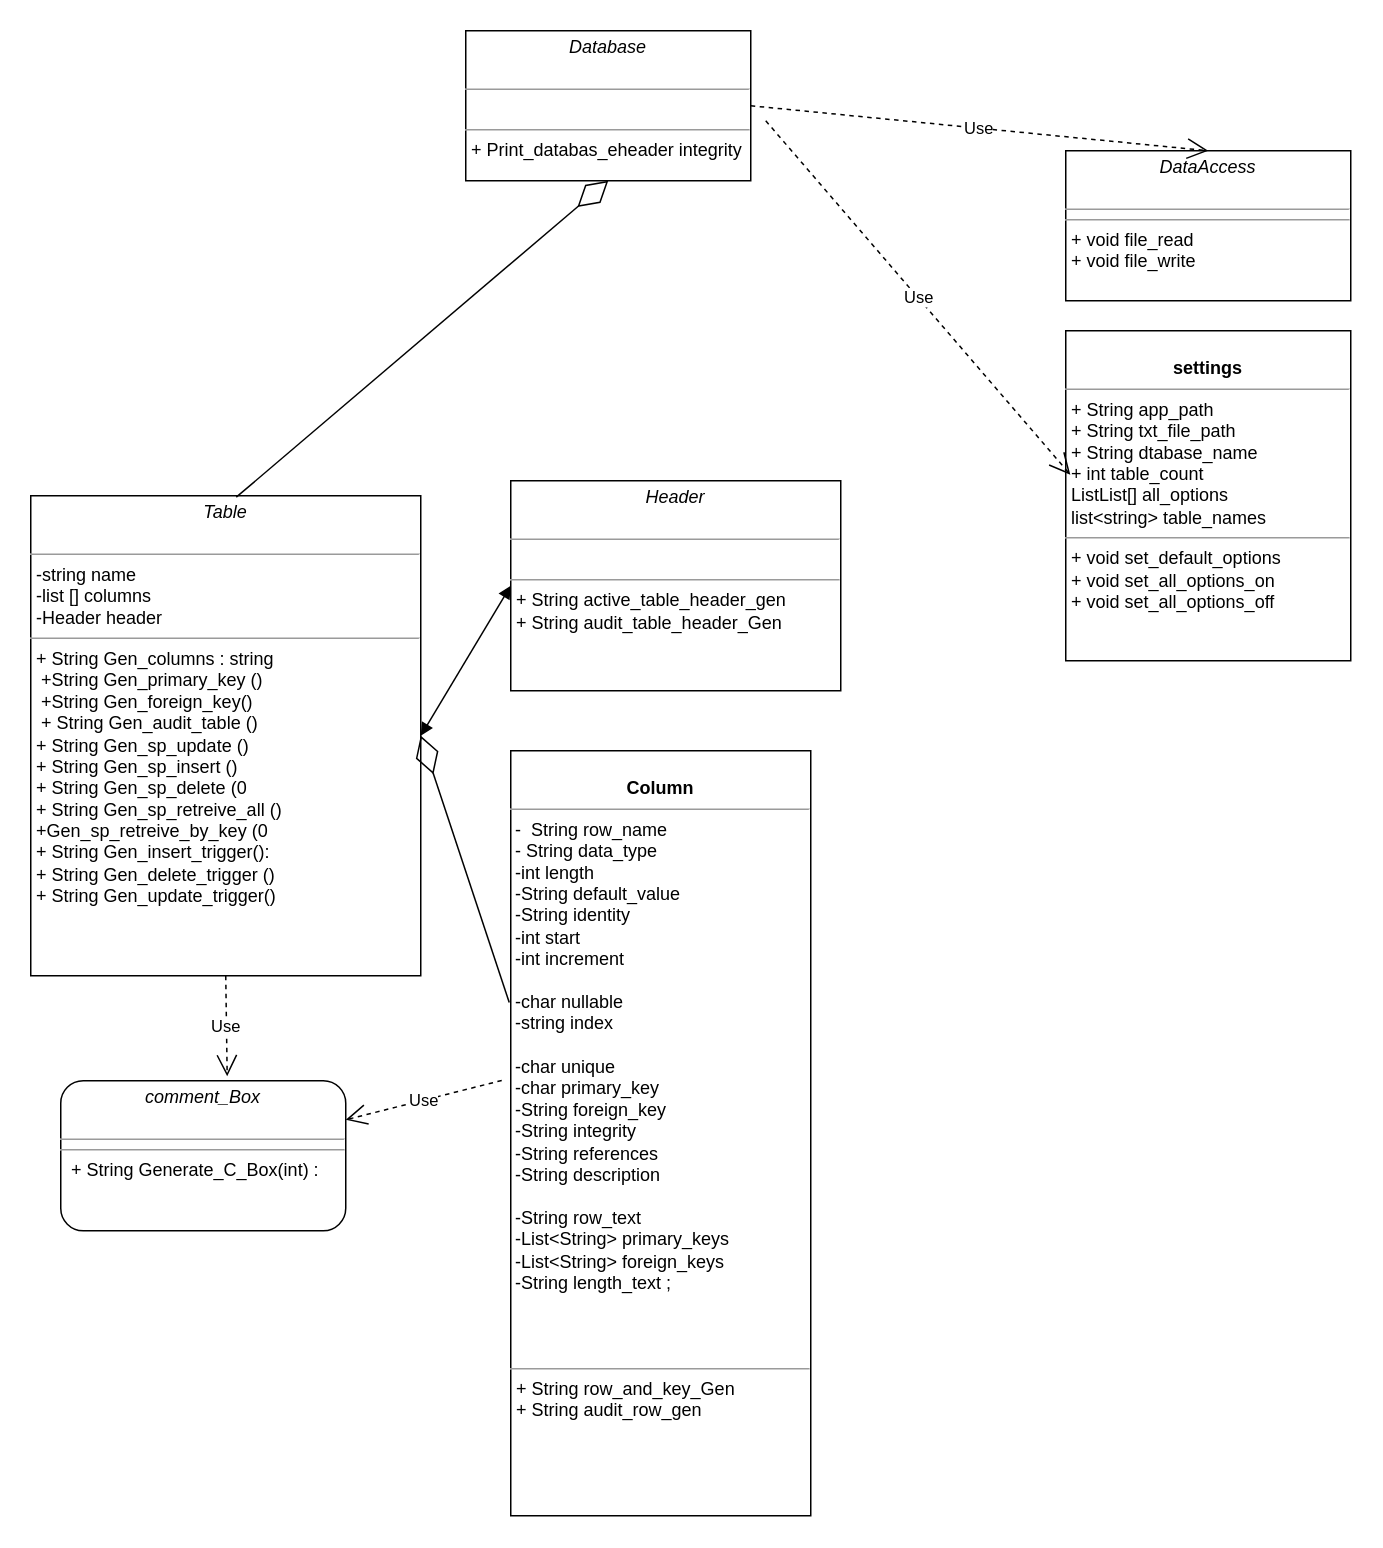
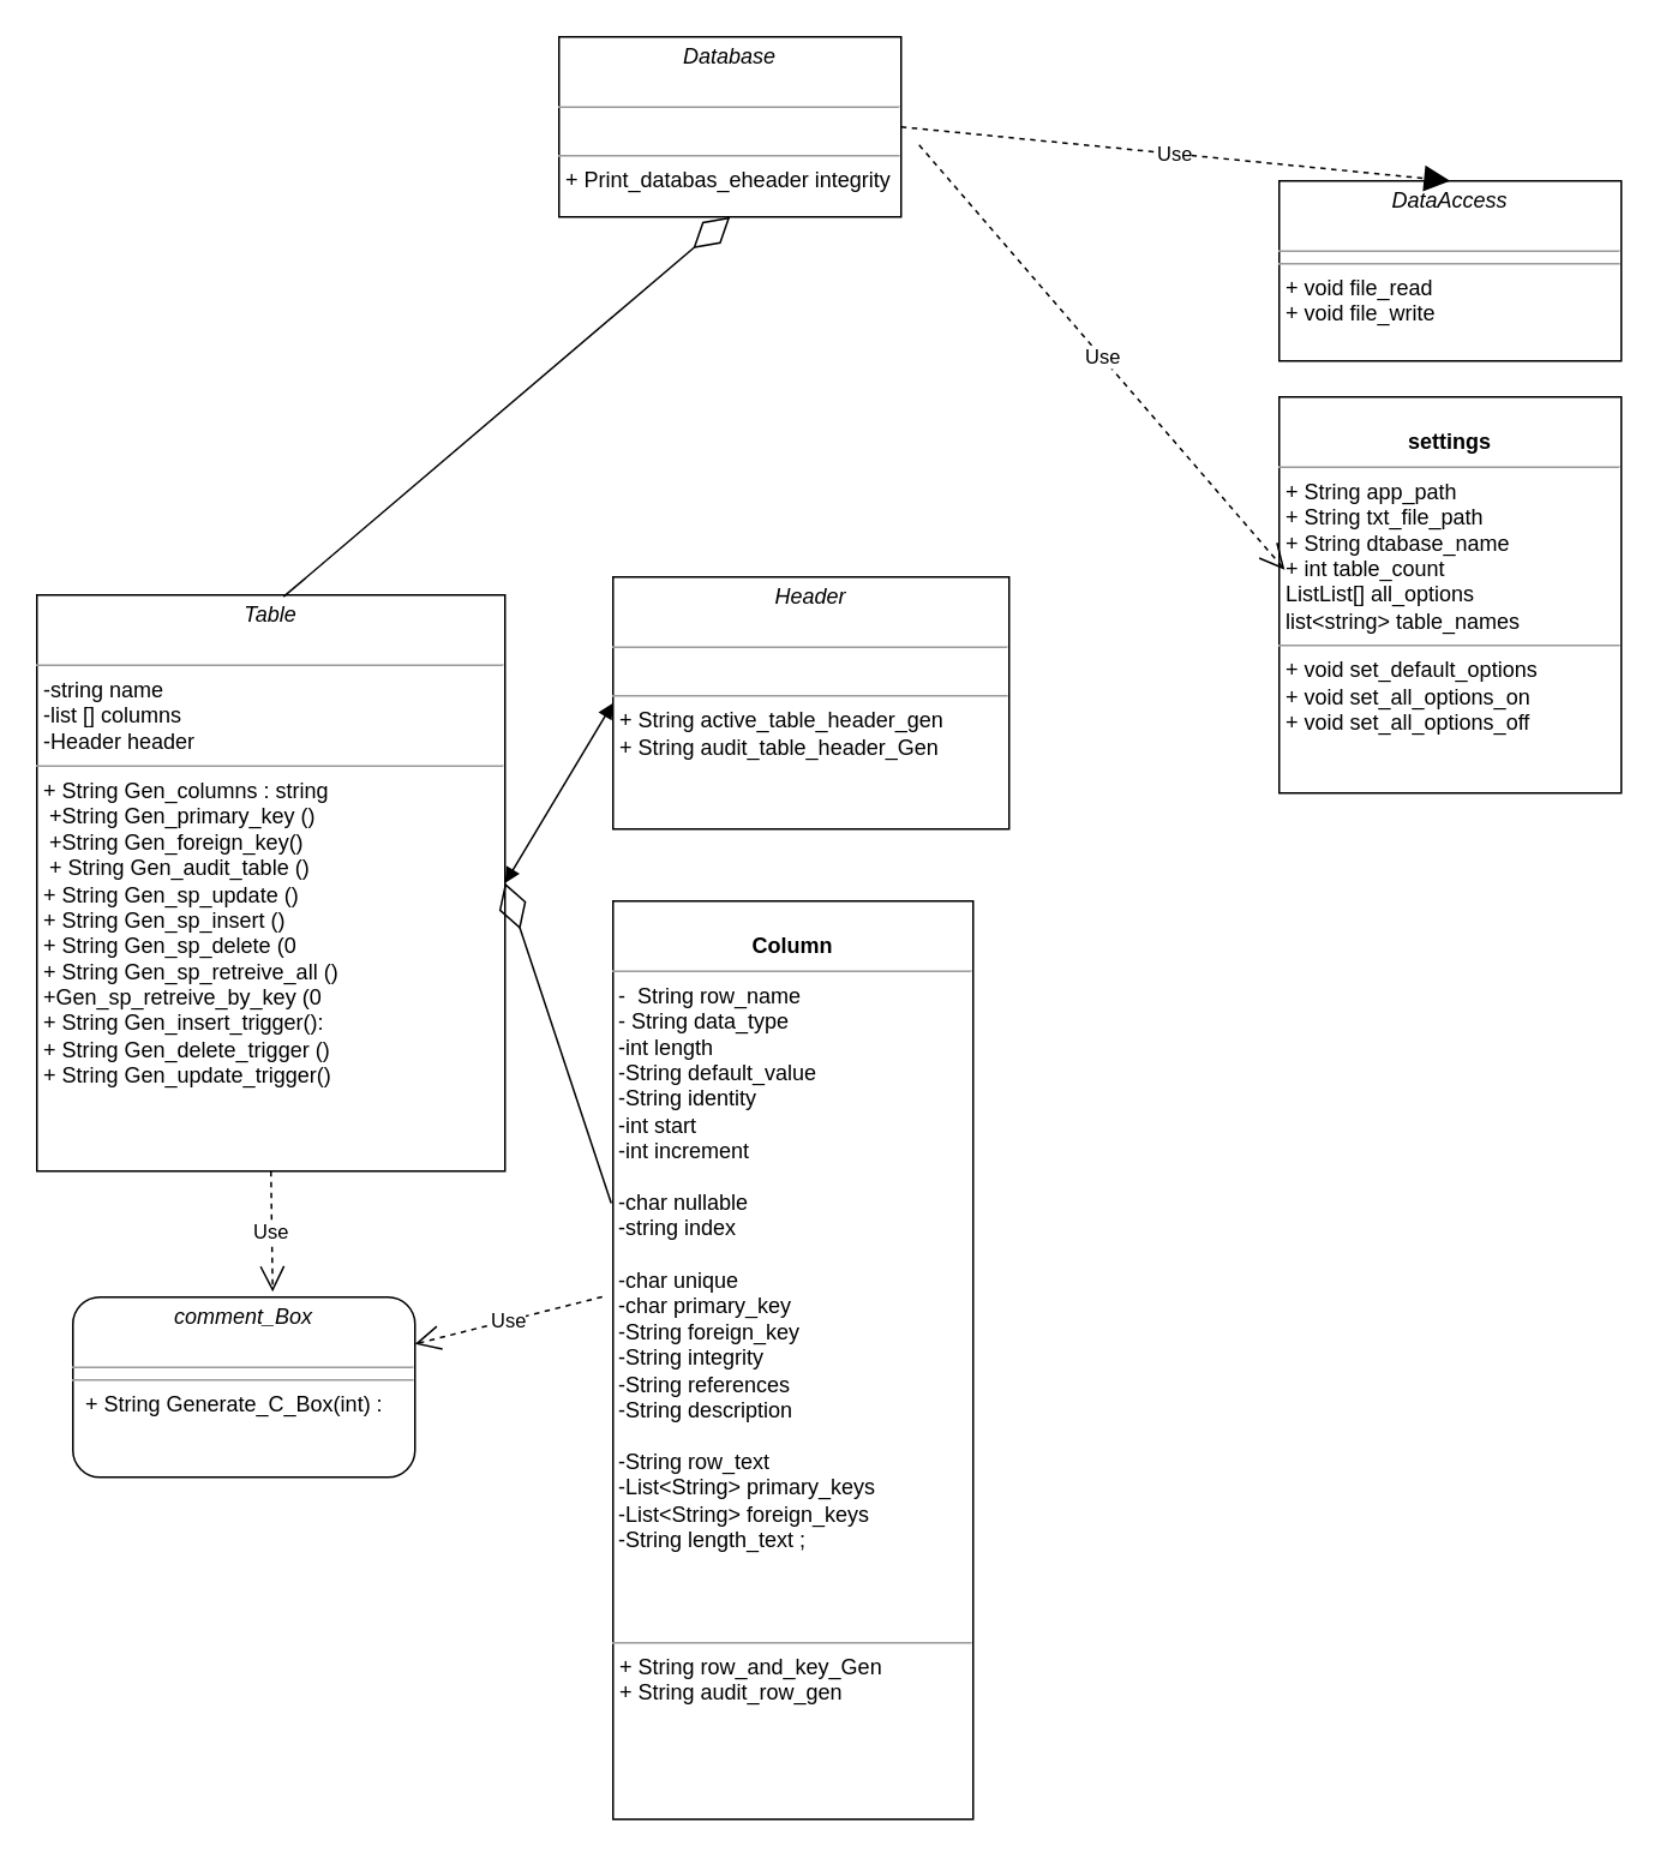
  <mxCell id="0" />
  <mxCell id="1" parent="0" />
  <mxCell id="2" value="&lt;p style=&quot;margin:0px;margin-top:4px;text-align:center;&quot;&gt;&lt;i&gt;Database&lt;/i&gt;&lt;br&gt;&lt;br&gt;&lt;/p&gt;&lt;hr size=&quot;1&quot;&gt;&lt;p style=&quot;margin:0px;margin-left:4px;&quot;&gt;&lt;br&gt;&lt;/p&gt;&lt;hr size=&quot;1&quot;&gt;&lt;p style=&quot;margin:0px;margin-left:4px;&quot;&gt;+ Print_databas_eheader integrity&lt;br&gt;&lt;/p&gt;" style="verticalAlign=top;align=left;overflow=fill;fontSize=12;fontFamily=Helvetica;html=1;whiteSpace=wrap;" vertex="1" parent="1"><mxGeometry x="310" y="20" width="190" height="100" as="geometry" /></mxCell>
  <mxCell id="3" value="&lt;p style=&quot;margin:0px;margin-top:4px;text-align:center;&quot;&gt;&lt;br&gt;&lt;b&gt;Column&lt;/b&gt;&lt;br&gt;&lt;/p&gt;&lt;hr size=&quot;1&quot;&gt;&amp;nbsp;-&amp;nbsp; String row_name&amp;nbsp; &lt;br&gt;&amp;nbsp;- String data_type&amp;nbsp; &lt;br&gt;&amp;nbsp;-int length&amp;nbsp; &lt;br&gt;&amp;nbsp;-String default_value&amp;nbsp; &lt;br&gt;&amp;nbsp;-String identity&amp;nbsp; &lt;br&gt;&amp;nbsp;-int start&amp;nbsp; &lt;br&gt;&amp;nbsp;-int increment &lt;br&gt;&lt;br&gt;&amp;nbsp;-char nullable &lt;br&gt;&amp;nbsp;-string index &lt;br&gt;&lt;br&gt;&amp;nbsp;-char unique &lt;br&gt;&amp;nbsp;-char primary_key&amp;nbsp; &lt;br&gt;&amp;nbsp;-String foreign_key &lt;br&gt;&amp;nbsp;-String integrity &lt;br&gt;&amp;nbsp;-String references&amp;nbsp; &lt;br&gt;&amp;nbsp;-String description&amp;nbsp; &lt;br&gt;&lt;br&gt;&amp;nbsp;-String row_text&amp;nbsp; &lt;br&gt;&amp;nbsp;-List&amp;lt;String&amp;gt; primary_keys &lt;br&gt;&amp;nbsp;-List&amp;lt;String&amp;gt; foreign_keys&amp;nbsp; &lt;br&gt;&amp;nbsp;-String length_text ;&lt;p style=&quot;margin:0px;margin-left:4px;&quot;&gt;&lt;br&gt;&lt;/p&gt;&lt;p style=&quot;margin:0px;margin-left:4px;&quot;&gt;&lt;br&gt;&lt;/p&gt;&lt;p style=&quot;margin:0px;margin-left:4px;&quot;&gt;&lt;br&gt;&lt;/p&gt;&lt;hr size=&quot;1&quot;&gt;&lt;p style=&quot;margin:0px;margin-left:4px;&quot;&gt;+ String row_and_key_Gen &lt;br&gt;+ String audit_row_gen&lt;br&gt;&lt;/p&gt;" style="verticalAlign=top;align=left;overflow=fill;fontSize=12;fontFamily=Helvetica;html=1;whiteSpace=wrap;" vertex="1" parent="1"><mxGeometry x="340" y="500" width="200" height="510" as="geometry" /></mxCell>
  <mxCell id="4" value="&lt;p style=&quot;margin:0px;margin-top:4px;text-align:center;&quot;&gt;&lt;i&gt;Header&lt;/i&gt;&lt;br&gt;&lt;br&gt;&lt;/p&gt;&lt;hr size=&quot;1&quot;&gt;&lt;br&gt;&lt;hr size=&quot;1&quot;&gt;&lt;p style=&quot;margin:0px;margin-left:4px;&quot;&gt;+ String active_table_header_gen &lt;br&gt;&lt;/p&gt;&lt;p style=&quot;margin:0px;margin-left:4px;&quot;&gt;+ String audit_table_header_Gen&lt;br&gt;&lt;/p&gt;&lt;p style=&quot;margin:0px;margin-left:4px;&quot;&gt;&lt;br&gt;&lt;/p&gt;" style="verticalAlign=top;align=left;overflow=fill;fontSize=12;fontFamily=Helvetica;html=1;whiteSpace=wrap;" vertex="1" parent="1"><mxGeometry x="340" y="320" width="220" height="140" as="geometry" /></mxCell>
  <mxCell id="5" value="&lt;p style=&quot;margin:0px;margin-top:4px;text-align:center;&quot;&gt;&lt;i&gt;Table&lt;/i&gt;&lt;br&gt;&lt;br&gt;&lt;/p&gt;&lt;hr size=&quot;1&quot;&gt;&lt;p style=&quot;margin:0px;margin-left:4px;&quot;&gt;-string name&lt;/p&gt;&lt;p style=&quot;margin:0px;margin-left:4px;&quot;&gt;-list [] columns&lt;/p&gt;&lt;p style=&quot;margin:0px;margin-left:4px;&quot;&gt;-Header header&lt;br&gt;&lt;/p&gt;&lt;hr size=&quot;1&quot;&gt;&lt;p style=&quot;margin:0px;margin-left:4px;&quot;&gt;+ String Gen_columns : string&amp;nbsp;&lt;/p&gt;&lt;p style=&quot;margin:0px;margin-left:4px;&quot;&gt;&amp;nbsp;+String Gen_primary_key ()&lt;br&gt;&lt;/p&gt;&lt;p style=&quot;margin:0px;margin-left:4px;&quot;&gt;&amp;nbsp;+String Gen_foreign_key() &lt;br&gt;&lt;/p&gt;&lt;p style=&quot;margin:0px;margin-left:4px;&quot;&gt;&amp;nbsp;+ String Gen_audit_table ()&lt;br&gt;&lt;/p&gt;&lt;p style=&quot;margin:0px;margin-left:4px;&quot;&gt;+ String  Gen_sp_update () &lt;br&gt;&lt;/p&gt;&lt;p style=&quot;margin:0px;margin-left:4px;&quot;&gt;+ String Gen_sp_insert ()&lt;br&gt;&lt;/p&gt;&lt;p style=&quot;margin:0px;margin-left:4px;&quot;&gt;+ String  Gen_sp_delete (0&lt;br&gt;&lt;/p&gt;&lt;p style=&quot;margin:0px;margin-left:4px;&quot;&gt;+ String Gen_sp_retreive_all ()&lt;br&gt;&lt;/p&gt;&lt;p style=&quot;margin:0px;margin-left:4px;&quot;&gt;+Gen_sp_retreive_by_key (0&lt;br&gt;&lt;/p&gt;&lt;p style=&quot;margin:0px;margin-left:4px;&quot;&gt;+ String Gen_insert_trigger(): &lt;br&gt;&lt;/p&gt;&lt;p style=&quot;margin:0px;margin-left:4px;&quot;&gt;+ String Gen_delete_trigger ()&lt;br&gt;&lt;/p&gt;&lt;p style=&quot;margin:0px;margin-left:4px;&quot;&gt;+ String Gen_update_trigger()&lt;br&gt;&lt;/p&gt;&lt;p style=&quot;margin:0px;margin-left:4px;&quot;&gt;&lt;br&gt;&lt;/p&gt;" style="verticalAlign=top;align=left;overflow=fill;fontSize=12;fontFamily=Helvetica;html=1;whiteSpace=wrap;" vertex="1" parent="1"><mxGeometry x="20" y="330" width="260" height="320" as="geometry" /></mxCell>
  <mxCell id="6" value="&lt;p style=&quot;margin:0px;margin-top:4px;text-align:center;&quot;&gt;&lt;i&gt;comment_Box&lt;/i&gt;&lt;br&gt;&lt;br&gt;&lt;/p&gt;&lt;hr size=&quot;1&quot;&gt;&lt;hr size=&quot;1&quot;&gt;&lt;p style=&quot;margin:0px;margin-left:4px;&quot;&gt;&amp;nbsp;+ String Generate_C_Box(int) : &lt;br&gt;&lt;/p&gt;" style="verticalAlign=top;align=left;overflow=fill;fontSize=12;fontFamily=Helvetica;html=1;whiteSpace=wrap;rounded=1;" vertex="1" parent="1"><mxGeometry x="40" y="720" width="190" height="100" as="geometry" /></mxCell>
  <mxCell id="7" value="&lt;p style=&quot;margin:0px;margin-top:4px;text-align:center;&quot;&gt;&lt;br&gt;&lt;b&gt;settings&lt;/b&gt;&lt;br&gt;&lt;/p&gt;&lt;hr size=&quot;1&quot;&gt;&lt;p style=&quot;margin:0px;margin-left:4px;&quot;&gt;+ String app_path&lt;/p&gt;&lt;p style=&quot;margin:0px;margin-left:4px;&quot;&gt;+ String txt_file_path&lt;/p&gt;&lt;p style=&quot;margin:0px;margin-left:4px;&quot;&gt;+ String dtabase_name&lt;/p&gt;&lt;p style=&quot;margin:0px;margin-left:4px;&quot;&gt;+ int table_count&lt;/p&gt;&lt;p style=&quot;margin:0px;margin-left:4px;&quot;&gt;ListList[] all_options&lt;/p&gt;&lt;p style=&quot;margin:0px;margin-left:4px;&quot;&gt;list&amp;lt;string&amp;gt; table_names&lt;br&gt;&lt;/p&gt;&lt;hr size=&quot;1&quot;&gt;&lt;p style=&quot;margin:0px;margin-left:4px;&quot;&gt;+ void set_default_options &lt;br&gt;&lt;/p&gt;&lt;p style=&quot;margin:0px;margin-left:4px;&quot;&gt;+ void set_all_options_on &lt;br&gt;&lt;/p&gt;&lt;p style=&quot;margin:0px;margin-left:4px;&quot;&gt;+ void set_all_options_off &lt;br&gt;&lt;/p&gt;" style="verticalAlign=top;align=left;overflow=fill;fontSize=12;fontFamily=Helvetica;html=1;whiteSpace=wrap;" vertex="1" parent="1"><mxGeometry x="710" y="220" width="190" height="220" as="geometry" /></mxCell>
  <mxCell id="8" value="&lt;p style=&quot;margin:0px;margin-top:4px;text-align:center;&quot;&gt;&lt;i&gt;DataAccess&lt;/i&gt;&lt;br&gt;&lt;br&gt;&lt;/p&gt;&lt;hr size=&quot;1&quot;&gt;&lt;hr size=&quot;1&quot;&gt;&lt;p style=&quot;margin:0px;margin-left:4px;&quot;&gt;+ void file_read&lt;/p&gt;&lt;p style=&quot;margin:0px;margin-left:4px;&quot;&gt;+ void file_write&lt;br&gt;&lt;/p&gt;" style="verticalAlign=top;align=left;overflow=fill;fontSize=12;fontFamily=Helvetica;html=1;whiteSpace=wrap;" vertex="1" parent="1"><mxGeometry x="710" y="100" width="190" height="100" as="geometry" /></mxCell>
  <mxCell id="9" value="" style="endArrow=diamondThin;endFill=0;endSize=24;html=1;rounded=0;entryX=0.5;entryY=1;entryDx=0;entryDy=0;exitX=0.527;exitY=0.003;exitDx=0;exitDy=0;exitPerimeter=0;" edge="1" parent="1" source="5" target="2"><mxGeometry width="160" relative="1" as="geometry"><mxPoint x="490" y="210" as="sourcePoint" /><mxPoint x="710" y="390" as="targetPoint" /></mxGeometry></mxCell>
  <mxCell id="10" value="" style="endArrow=diamondThin;endFill=0;endSize=24;html=1;rounded=0;entryX=1;entryY=0.5;entryDx=0;entryDy=0;exitX=-0.005;exitY=0.329;exitDx=0;exitDy=0;exitPerimeter=0;" edge="1" parent="1" source="3" target="5"><mxGeometry width="160" relative="1" as="geometry"><mxPoint x="447" y="221" as="sourcePoint" /><mxPoint x="520" y="150" as="targetPoint" /></mxGeometry></mxCell>
  <mxCell id="11" value="Use" style="endArrow=open;endSize=12;dashed=1;html=1;rounded=0;exitX=0.5;exitY=1;exitDx=0;exitDy=0;entryX=0.584;entryY=-0.03;entryDx=0;entryDy=0;entryPerimeter=0;" edge="1" parent="1" source="5" target="6"><mxGeometry width="160" relative="1" as="geometry"><mxPoint x="20" y="340" as="sourcePoint" /><mxPoint x="180" y="340" as="targetPoint" /></mxGeometry></mxCell>
  <mxCell id="12" value="Use" style="endArrow=open;endSize=12;dashed=1;html=1;rounded=0;exitX=-0.03;exitY=0.431;exitDx=0;exitDy=0;exitPerimeter=0;" edge="1" parent="1" source="3" target="6"><mxGeometry width="160" relative="1" as="geometry"><mxPoint x="680" y="380" as="sourcePoint" /><mxPoint x="270" y="510" as="targetPoint" /></mxGeometry></mxCell>
- <mxCell id="13" value="Use" style="endArrow=open;endSize=12;dashed=1;html=1;rounded=0;exitX=1;exitY=0.5;exitDx=0;exitDy=0;entryX=0.5;entryY=0;entryDx=0;entryDy=0;" edge="1" parent="1" source="2" target="8"><mxGeometry width="160" relative="1" as="geometry"><mxPoint x="660" y="520" as="sourcePoint" /><mxPoint x="910" y="600" as="targetPoint" /></mxGeometry></mxCell>
+ <mxCell id="13" value="Use" style="endArrow=block;endSize=12;dashed=1;html=1;rounded=0;exitX=1;exitY=0.5;exitDx=0;exitDy=0;entryX=0.5;entryY=0;entryDx=0;entryDy=0;" edge="1" parent="1" source="2" target="8"><mxGeometry width="160" relative="1" as="geometry"><mxPoint x="660" y="520" as="sourcePoint" /><mxPoint x="910" y="600" as="targetPoint" /></mxGeometry></mxCell>
  <mxCell id="14" value="Use" style="endArrow=open;endSize=12;dashed=1;html=1;rounded=0;exitX=1;exitY=0.5;exitDx=0;exitDy=0;entryX=0.016;entryY=0.436;entryDx=0;entryDy=0;entryPerimeter=0;" edge="1" parent="1" target="7"><mxGeometry width="160" relative="1" as="geometry"><mxPoint x="510" y="80" as="sourcePoint" /><mxPoint x="815" y="110" as="targetPoint" /></mxGeometry></mxCell>
  <mxCell id="15" value="" style="endArrow=block;startArrow=block;endFill=1;startFill=1;html=1;rounded=0;entryX=0;entryY=0.5;entryDx=0;entryDy=0;" edge="1" parent="1" target="4"><mxGeometry width="160" relative="1" as="geometry"><mxPoint x="280" y="490" as="sourcePoint" /><mxPoint x="710" y="510" as="targetPoint" /></mxGeometry></mxCell>
